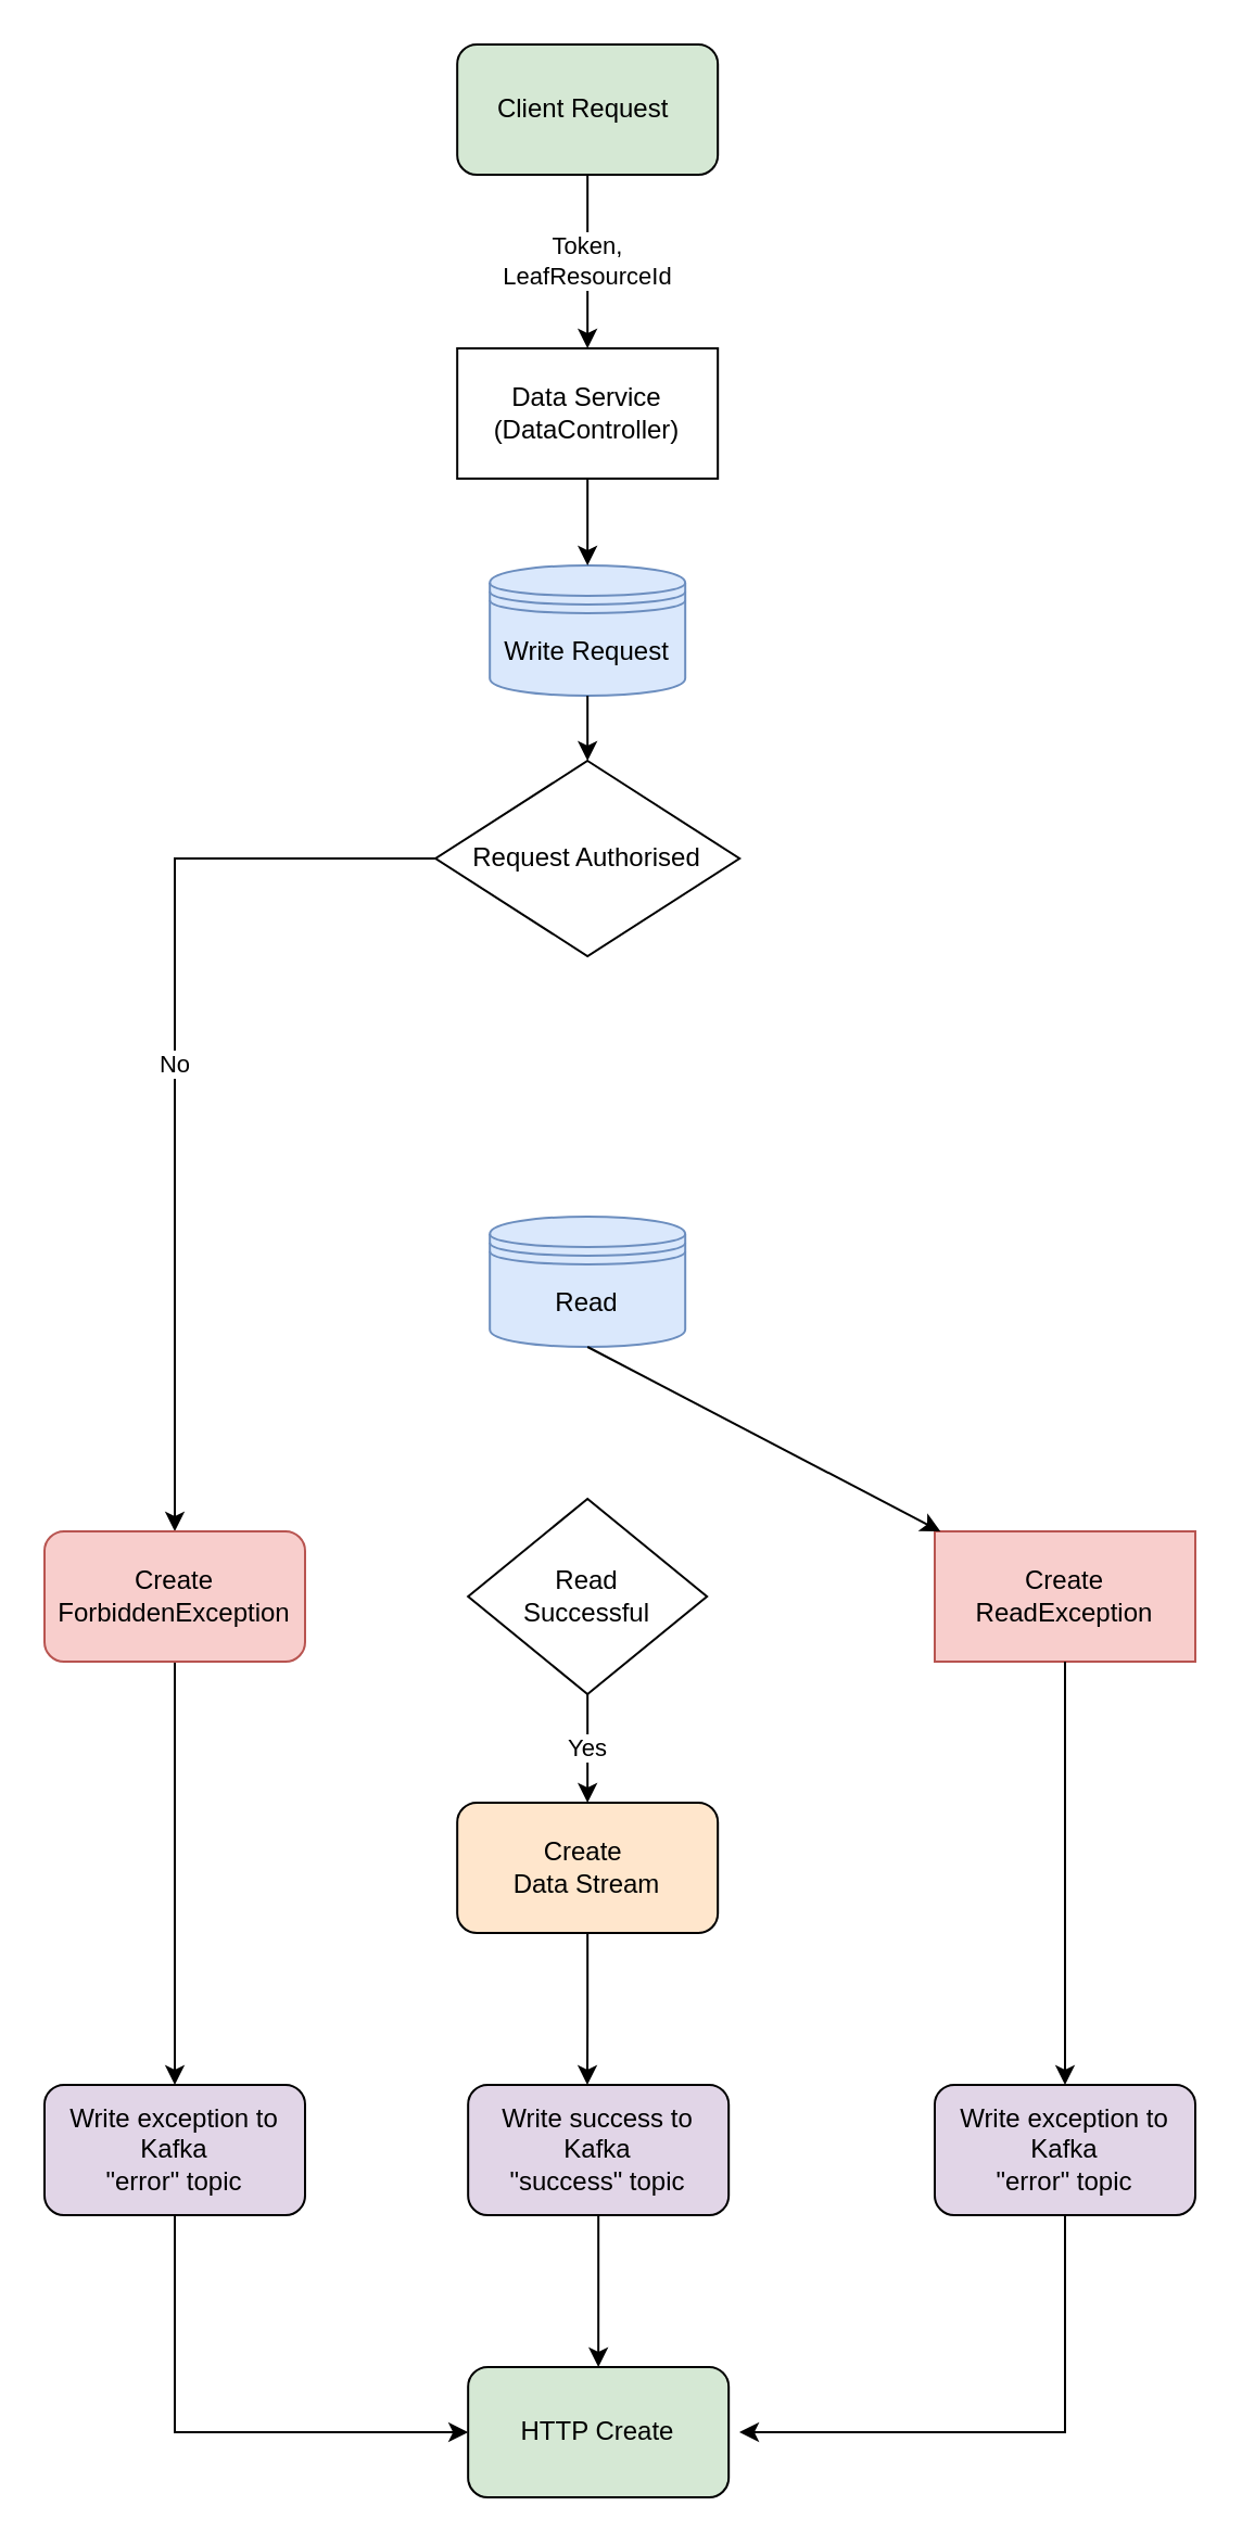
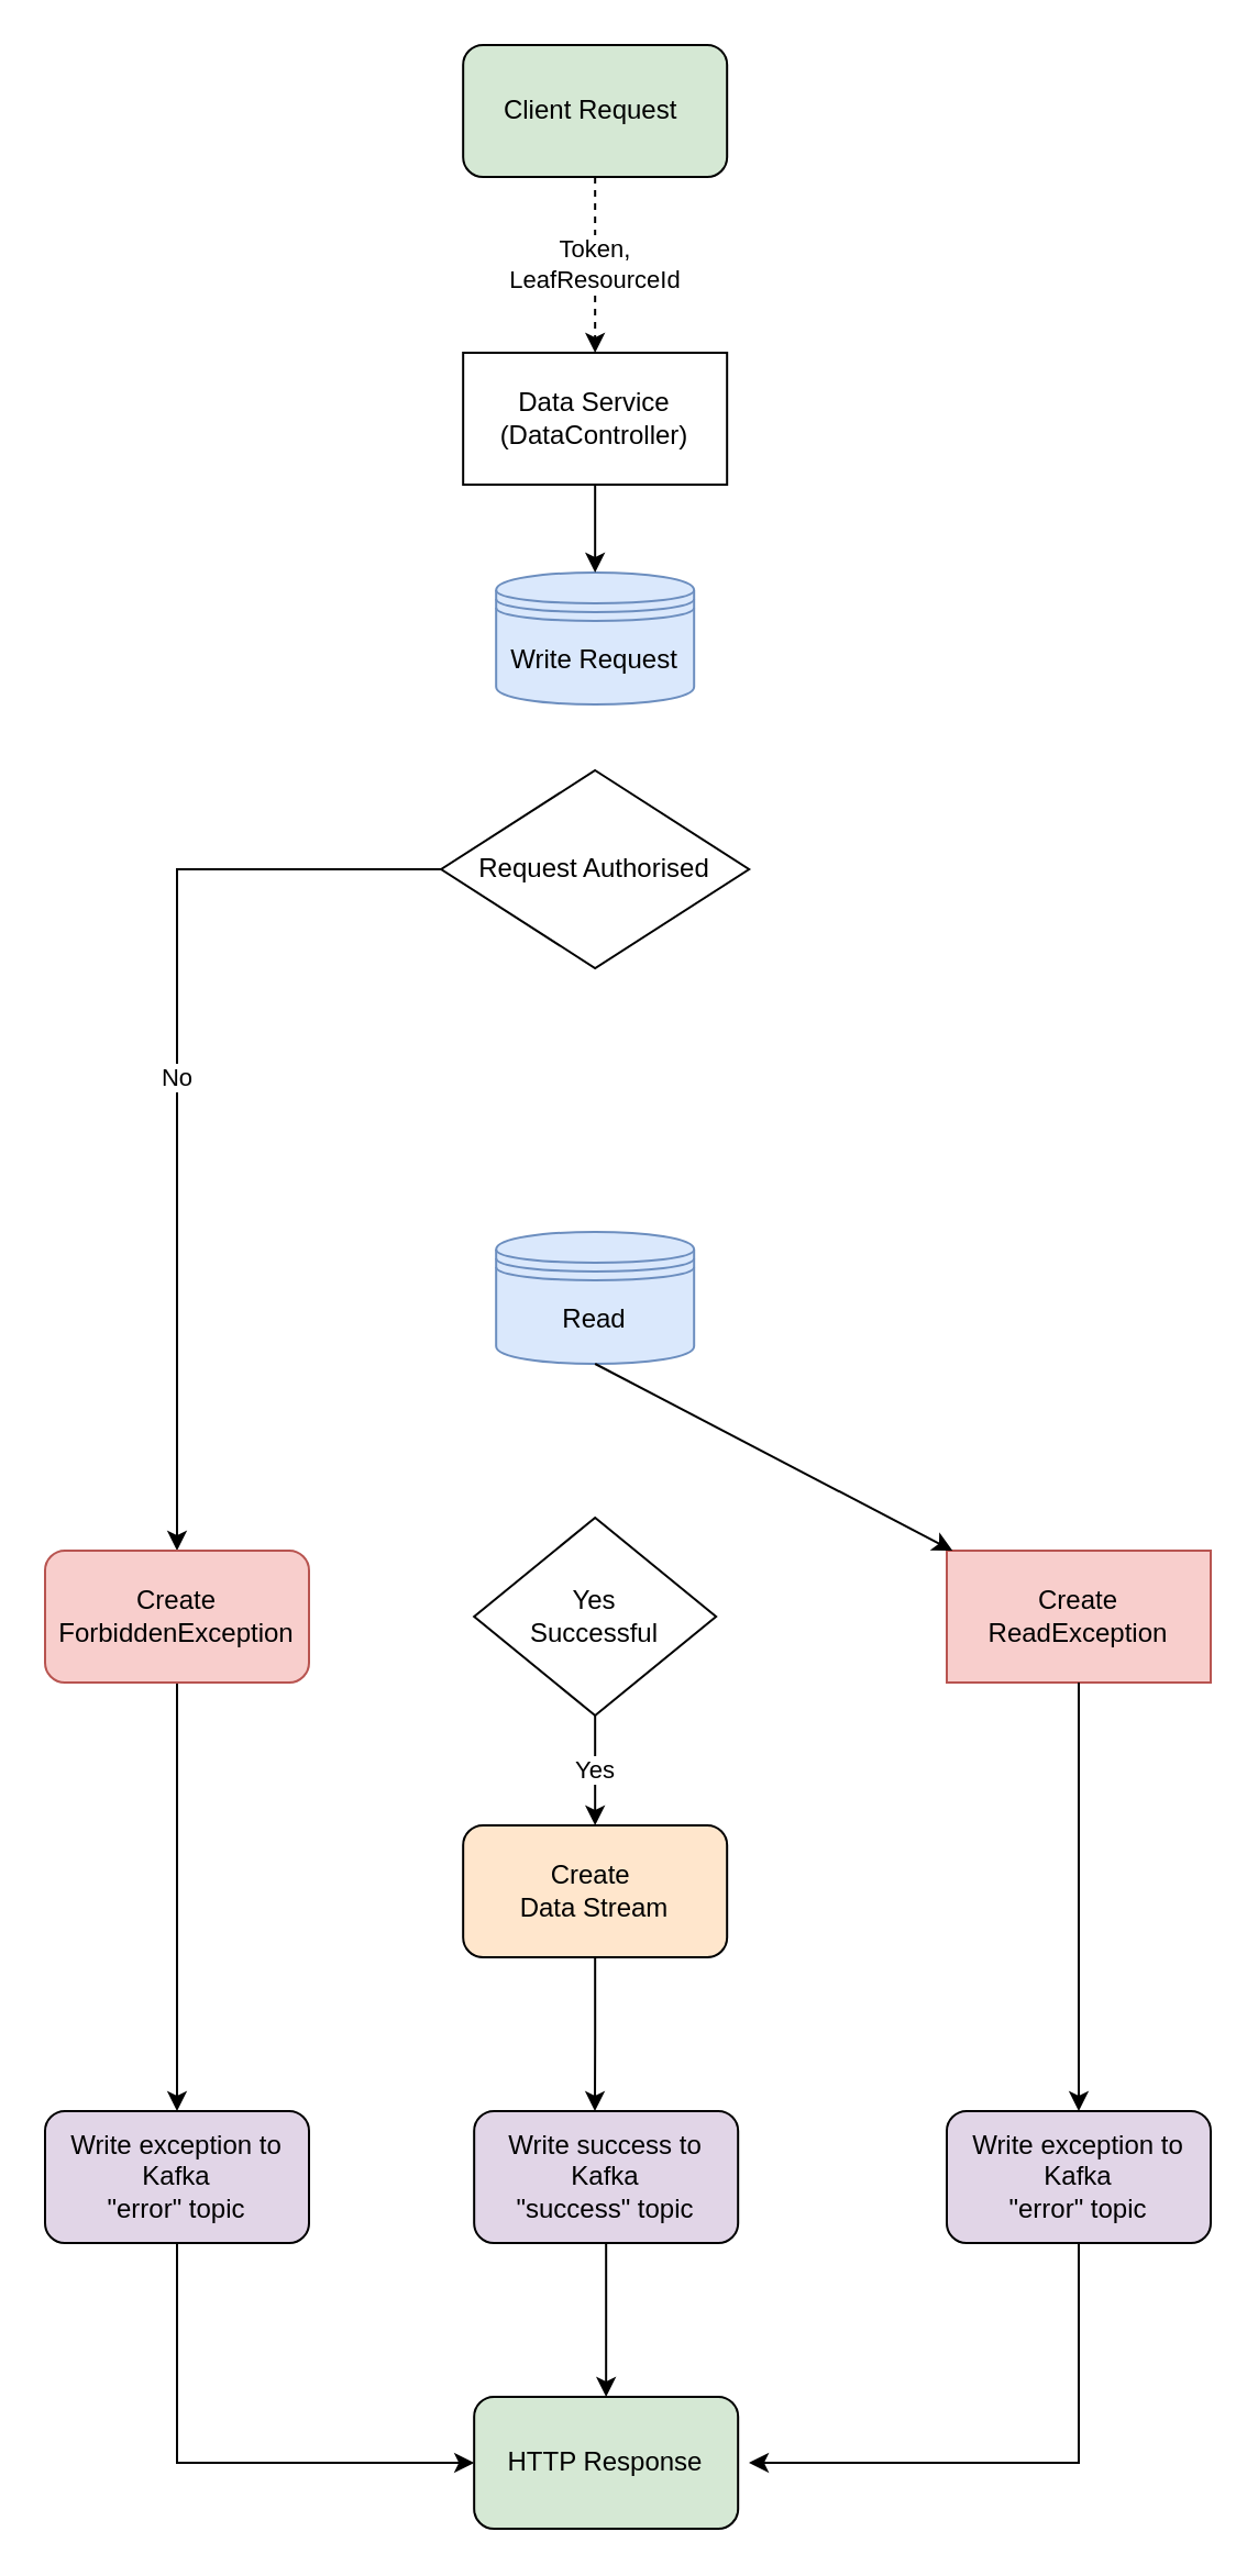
  <mxCell id="0" />
  <mxCell id="1" parent="0" />
  <mxCell id="2" value="Data Service (DataController)" style="rounded=0;whiteSpace=wrap;html=1;" parent="1" vertex="1"><mxGeometry x="210.09" y="160" width="120" height="60" as="geometry" /></mxCell>
  <mxCell id="3" value="No" style="edgeStyle=orthogonalEdgeStyle;rounded=0;orthogonalLoop=1;jettySize=auto;html=1;exitX=0;exitY=0.5;exitDx=0;exitDy=0;" parent="1" source="4" target="6" edge="1"><mxGeometry relative="1" as="geometry" /></mxCell>
  <mxCell id="4" value="Request Authorised" style="rhombus;whiteSpace=wrap;html=1;" parent="1" vertex="1"><mxGeometry x="200.09" y="350" width="140" height="90" as="geometry" /></mxCell>
  <mxCell id="5" style="edgeStyle=orthogonalEdgeStyle;rounded=0;orthogonalLoop=1;jettySize=auto;html=1;exitX=0.5;exitY=1;exitDx=0;exitDy=0;entryX=0.5;entryY=0;entryDx=0;entryDy=0;" parent="1" source="6" target="7" edge="1"><mxGeometry relative="1" as="geometry"><mxPoint x="0" y="770" as="targetPoint" /></mxGeometry></mxCell>
  <mxCell id="6" value="Create ForbiddenException" style="whiteSpace=wrap;html=1;fillColor=#f8cecc;strokeColor=#b85450;rounded=1;" parent="1" vertex="1"><mxGeometry x="20" y="705" width="120" height="60" as="geometry" /></mxCell>
  <mxCell id="7" value="&lt;div&gt;&lt;span&gt;Write exception to Kafka&lt;/span&gt;&lt;/div&gt;&lt;div&gt;&lt;span&gt;&quot;error&quot; topic&lt;br&gt;&lt;/span&gt;&lt;/div&gt;" style="rounded=1;whiteSpace=wrap;html=1;fillColor=#E1D5E7;" parent="1" vertex="1"><mxGeometry x="20" y="960" width="120" height="60" as="geometry" /></mxCell>
- <mxCell id="8" value="Token,&lt;br&gt;LeafResourceId" style="edgeStyle=orthogonalEdgeStyle;rounded=1;orthogonalLoop=1;jettySize=auto;html=1;exitX=0.5;exitY=1;exitDx=0;exitDy=0;entryX=0.5;entryY=0;entryDx=0;entryDy=0;" parent="1" source="9" target="2" edge="1"><mxGeometry relative="1" as="geometry" /></mxCell>
+ <mxCell id="8" value="Token,&lt;br&gt;LeafResourceId" style="edgeStyle=orthogonalEdgeStyle;rounded=1;orthogonalLoop=1;jettySize=auto;html=1;exitX=0.5;exitY=1;exitDx=0;exitDy=0;entryX=0.5;entryY=0;entryDx=0;entryDy=0;dashed=1;" parent="1" source="9" target="2" edge="1"><mxGeometry relative="1" as="geometry" /></mxCell>
  <mxCell id="9" value="&lt;div&gt;&lt;span&gt;Client Request&amp;nbsp;&lt;/span&gt;&lt;br&gt;&lt;/div&gt;" style="rounded=1;whiteSpace=wrap;html=1;fillColor=#D5E8D4;" parent="1" vertex="1"><mxGeometry x="210.09" y="20" width="120" height="60" as="geometry" /></mxCell>
  <mxCell id="10" style="edgeStyle=orthogonalEdgeStyle;rounded=0;orthogonalLoop=1;jettySize=auto;html=1;exitX=0.5;exitY=1;exitDx=0;exitDy=0;entryX=0;entryY=0.5;entryDx=0;entryDy=0;" parent="1" source="7" target="11" edge="1"><mxGeometry relative="1" as="geometry"><mxPoint x="80" y="1120" as="targetPoint" /><mxPoint x="80" y="840" as="sourcePoint" /><Array as="points"><mxPoint x="80" y="1120" /></Array></mxGeometry></mxCell>
- <mxCell id="11" value="&lt;div&gt;HTTP Create&lt;/div&gt;" style="rounded=1;whiteSpace=wrap;html=1;fillColor=#D5E8D4;" parent="1" vertex="1"><mxGeometry x="215.09" y="1090" width="120" height="60" as="geometry" /></mxCell>
- <mxCell id="12" value="Read&lt;br&gt;Successful" style="rhombus;whiteSpace=wrap;html=1;" parent="1" vertex="1"><mxGeometry x="215.09" y="690" width="110" height="90" as="geometry" /></mxCell>
+ <mxCell id="11" value="&lt;div&gt;HTTP Response&lt;/div&gt;" style="rounded=1;whiteSpace=wrap;html=1;fillColor=#D5E8D4;" parent="1" vertex="1"><mxGeometry x="215.09" y="1090" width="120" height="60" as="geometry" /></mxCell>
+ <mxCell id="12" value="Yes&lt;br&gt;Successful" style="rhombus;whiteSpace=wrap;html=1;" parent="1" vertex="1"><mxGeometry x="215.09" y="690" width="110" height="90" as="geometry" /></mxCell>
  <mxCell id="13" value="Create ReadException" style="rounded=0;whiteSpace=wrap;html=1;fillColor=#f8cecc;strokeColor=#b85450;" parent="1" vertex="1"><mxGeometry x="430" y="705" width="120" height="60" as="geometry" /></mxCell>
  <mxCell id="14" value="&lt;div&gt;&lt;span&gt;Write exception to Kafka&lt;/span&gt;&lt;/div&gt;&lt;div&gt;&lt;span&gt;&quot;error&quot; topic&lt;br&gt;&lt;/span&gt;&lt;/div&gt;" style="rounded=1;whiteSpace=wrap;html=1;fillColor=#E1D5E7;" parent="1" vertex="1"><mxGeometry x="430" y="960" width="120" height="60" as="geometry" /></mxCell>
  <mxCell id="15" style="edgeStyle=orthogonalEdgeStyle;rounded=0;orthogonalLoop=1;jettySize=auto;html=1;exitX=0.5;exitY=1;exitDx=0;exitDy=0;" parent="1" source="14" edge="1"><mxGeometry relative="1" as="geometry"><mxPoint x="340" y="1120" as="targetPoint" /><mxPoint x="490" y="990" as="sourcePoint" /><Array as="points"><mxPoint x="490" y="1120" /></Array></mxGeometry></mxCell>
  <mxCell id="16" style="edgeStyle=orthogonalEdgeStyle;rounded=0;orthogonalLoop=1;jettySize=auto;html=1;exitX=0.5;exitY=1;exitDx=0;exitDy=0;entryX=0.5;entryY=0;entryDx=0;entryDy=0;" parent="1" source="13" edge="1" target="14"><mxGeometry relative="1" as="geometry"><mxPoint x="490" y="880" as="targetPoint" /><mxPoint x="490" y="800" as="sourcePoint" /><Array as="points" /></mxGeometry></mxCell>
  <mxCell id="17" value="&lt;div&gt;&lt;span&gt;Write success to Kafka&lt;/span&gt;&lt;/div&gt;&lt;div&gt;&lt;span&gt;&quot;success&quot; topic&lt;br&gt;&lt;/span&gt;&lt;/div&gt;" style="rounded=1;whiteSpace=wrap;html=1;fillColor=#E1D5E7;" parent="1" vertex="1"><mxGeometry x="215.09" y="960" width="120" height="60" as="geometry" /></mxCell>
  <mxCell id="18" value="Yes" style="edgeStyle=orthogonalEdgeStyle;rounded=0;orthogonalLoop=1;jettySize=auto;html=1;exitX=0.5;exitY=1;exitDx=0;exitDy=0;entryX=0.5;entryY=0;entryDx=0;entryDy=0;" parent="1" source="12" target="20" edge="1"><mxGeometry relative="1" as="geometry"><mxPoint x="270" y="880" as="targetPoint" /><mxPoint x="270" y="820" as="sourcePoint" /><Array as="points" /></mxGeometry></mxCell>
  <mxCell id="19" style="edgeStyle=orthogonalEdgeStyle;rounded=0;orthogonalLoop=1;jettySize=auto;html=1;exitX=0.5;exitY=1;exitDx=0;exitDy=0;entryX=0.5;entryY=0;entryDx=0;entryDy=0;" parent="1" source="17" target="11" edge="1"><mxGeometry relative="1" as="geometry"><mxPoint x="230" y="1100" as="targetPoint" /><mxPoint x="230" y="990" as="sourcePoint" /><Array as="points"><mxPoint x="275" y="1050" /><mxPoint x="275" y="1050" /></Array></mxGeometry></mxCell>
  <mxCell id="20" value="&lt;div&gt;Create&amp;nbsp;&lt;/div&gt;&lt;div&gt;Data Stream&lt;/div&gt;" style="rounded=1;whiteSpace=wrap;html=1;fillColor=#ffe6cc;" parent="1" vertex="1"><mxGeometry x="210.09" y="830" width="120" height="60" as="geometry" /></mxCell>
  <mxCell id="21" style="edgeStyle=orthogonalEdgeStyle;rounded=0;orthogonalLoop=1;jettySize=auto;html=1;exitX=0.5;exitY=1;exitDx=0;exitDy=0;" parent="1" source="20" edge="1"><mxGeometry relative="1" as="geometry"><mxPoint x="270" y="960" as="targetPoint" /><mxPoint x="270" y="920" as="sourcePoint" /><Array as="points"><mxPoint x="270" y="925" /><mxPoint x="270" y="925" /></Array></mxGeometry></mxCell>
  <mxCell id="22" value="&lt;span&gt;Write Request&lt;/span&gt;" style="shape=datastore;whiteSpace=wrap;html=1;fillColor=#dae8fc;strokeColor=#6c8ebf;" parent="1" vertex="1"><mxGeometry x="225.09" y="260" width="90" height="60" as="geometry" /></mxCell>
  <mxCell id="23" value="&lt;span&gt;Read&lt;/span&gt;" style="shape=datastore;whiteSpace=wrap;html=1;fillColor=#dae8fc;strokeColor=#6c8ebf;" parent="1" vertex="1"><mxGeometry x="225.09" y="560" width="90" height="60" as="geometry" /></mxCell>
  <mxCell id="24" value="" style="endArrow=classic;html=1;exitX=0.5;exitY=1;exitDx=0;exitDy=0;entryX=0.5;entryY=0;entryDx=0;entryDy=0;" parent="1" source="2" target="22" edge="1"><mxGeometry width="50" height="50" relative="1" as="geometry"><mxPoint x="10" y="320" as="sourcePoint" /><mxPoint x="60" y="270" as="targetPoint" /></mxGeometry></mxCell>
- <mxCell id="25" value="" style="endArrow=classic;html=1;exitX=0.5;exitY=1;exitDx=0;exitDy=0;entryX=0.5;entryY=0;entryDx=0;entryDy=0;" parent="1" source="22" target="4" edge="1"><mxGeometry width="50" height="50" relative="1" as="geometry"><mxPoint x="10" y="330" as="sourcePoint" /><mxPoint x="60" y="280" as="targetPoint" /></mxGeometry></mxCell>
  <mxCell id="26" value="" style="endArrow=classic;html=1;exitX=0.5;exitY=1;exitDx=0;exitDy=0;" parent="1" source="23" target="13" edge="1"><mxGeometry width="50" height="50" relative="1" as="geometry"><mxPoint x="10" y="570" as="sourcePoint" /><mxPoint x="60" y="520" as="targetPoint" /></mxGeometry></mxCell>
